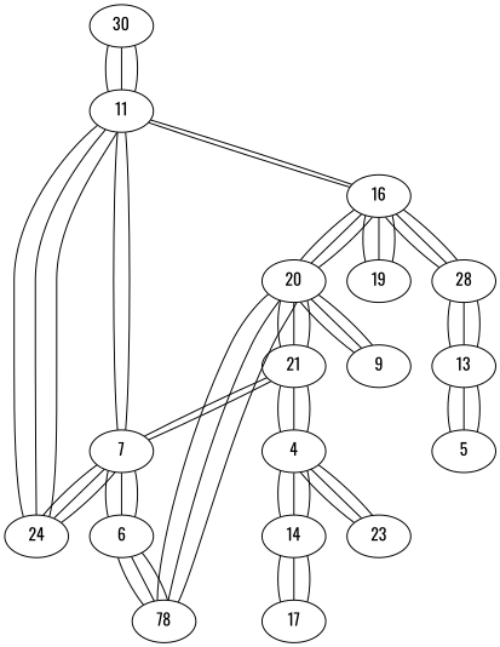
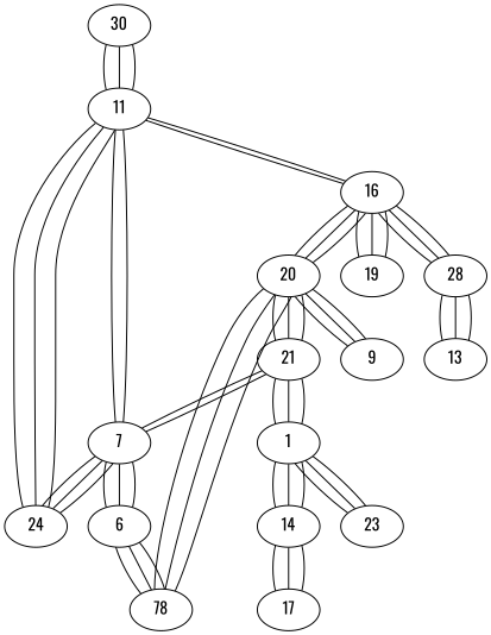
  graph {
    fontname=Oswald
    node [fontname=Oswald]
    edge [fontname=Oswald]
    30
    11
    24
    n4 [label=7]
    n5 [label=16]
    6
    21
    20
    19
    28
    n11 [label=78]
-   1 [label=4]
+   1
    9
    13
-   5
    14
    23
    17
    30 -- 11
    30 -- 11
    11 -- 30
    11 -- 24
    11 -- n4
    11 -- n5
    24 -- 11
    24 -- 11
    24 -- n4
    n4 -- 11
    n4 -- 24
    n4 -- 24
    n4 -- 6
    n4 -- 21
    n5 -- 11
    n5 -- 20
    n5 -- 20
    n5 -- 19
    n5 -- 28
    6 -- n4
    6 -- n4
    6 -- n11
    21 -- n4
    21 -- 20
    21 -- 20
    21 -- 1
    20 -- n5
    20 -- 21
    20 -- n11
    20 -- n11
    20 -- 9
    19 -- n5
    19 -- n5
    28 -- n5
    28 -- n5
    28 -- 13
    n11 -- 6
    n11 -- 6
    n11 -- 20
    1 -- 21
    1 -- 21
    1 -- 14
    1 -- 23
    9 -- 20
    9 -- 20
    13 -- 28
    13 -- 28
-   13 -- 5
-   5 -- 13
-   5 -- 13
    14 -- 1
    14 -- 1
    14 -- 17
    23 -- 1
    23 -- 1
    17 -- 14
    17 -- 14
  }
